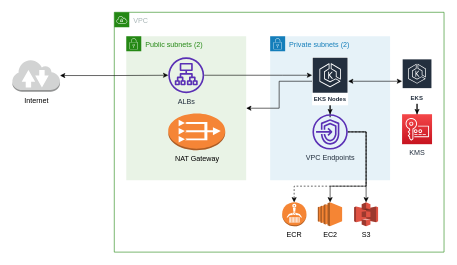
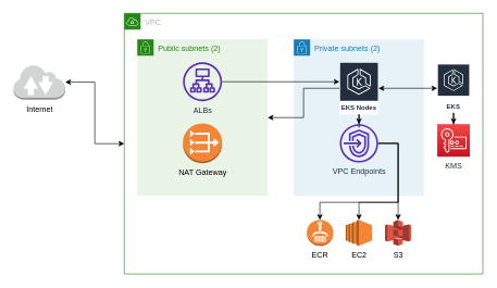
  <mxCell id="0" />
  <mxCell id="1" parent="0" />
  <mxCell id="2" value="Private subnets (2)" style="points=[[0,0],[0.25,0],[0.5,0],[0.75,0],[1,0],[1,0.25],[1,0.5],[1,0.75],[1,1],[0.75,1],[0.5,1],[0.25,1],[0,1],[0,0.75],[0,0.5],[0,0.25]];outlineConnect=0;gradientColor=none;html=1;whiteSpace=wrap;fontSize=12;fontStyle=0;shape=mxgraph.aws4.group;grIcon=mxgraph.aws4.group_security_group;grStroke=0;strokeColor=#147EBA;fillColor=#E6F2F8;verticalAlign=top;align=left;spacingLeft=30;fontColor=#147EBA;dashed=0;" parent="1" vertex="1"><mxGeometry x="450" y="60" width="200" height="240" as="geometry" /></mxCell>
  <mxCell id="3" value="VPC" style="points=[[0,0],[0.25,0],[0.5,0],[0.75,0],[1,0],[1,0.25],[1,0.5],[1,0.75],[1,1],[0.75,1],[0.5,1],[0.25,1],[0,1],[0,0.75],[0,0.5],[0,0.25]];outlineConnect=0;gradientColor=none;html=1;whiteSpace=wrap;fontSize=12;fontStyle=0;shape=mxgraph.aws4.group;grIcon=mxgraph.aws4.group_vpc;strokeColor=#248814;fillColor=none;verticalAlign=top;align=left;spacingLeft=30;fontColor=#AAB7B8;dashed=0;" parent="1" vertex="1"><mxGeometry x="190" y="20" width="550" height="400" as="geometry" /></mxCell>
  <mxCell id="4" value="Public subnets (2)" style="points=[[0,0],[0.25,0],[0.5,0],[0.75,0],[1,0],[1,0.25],[1,0.5],[1,0.75],[1,1],[0.75,1],[0.5,1],[0.25,1],[0,1],[0,0.75],[0,0.5],[0,0.25]];outlineConnect=0;gradientColor=none;html=1;whiteSpace=wrap;fontSize=12;fontStyle=0;shape=mxgraph.aws4.group;grIcon=mxgraph.aws4.group_security_group;grStroke=0;strokeColor=#248814;fillColor=#E9F3E6;verticalAlign=top;align=left;spacingLeft=30;fontColor=#248814;dashed=0;" parent="1" vertex="1"><mxGeometry x="210" y="60" width="200" height="240" as="geometry" /></mxCell>
  <mxCell id="5" value="" style="edgeStyle=orthogonalEdgeStyle;rounded=0;orthogonalLoop=1;jettySize=auto;html=1;" parent="1" source="6" target="11" edge="1"><mxGeometry relative="1" as="geometry"><mxPoint x="420.001" y="125" as="targetPoint" /><Array as="points"><mxPoint x="470" y="125" /><mxPoint x="470" y="125" /></Array></mxGeometry></mxCell>
  <mxCell id="6" value="ALBs" style="outlineConnect=0;fontColor=#232F3E;gradientColor=none;fillColor=#5A30B5;strokeColor=none;dashed=0;verticalLabelPosition=bottom;verticalAlign=top;align=center;html=1;fontSize=12;fontStyle=0;aspect=fixed;pointerEvents=1;shape=mxgraph.aws4.application_load_balancer;" parent="1" vertex="1"><mxGeometry x="280" y="95" width="60" height="60" as="geometry" /></mxCell>
- <mxCell id="7" value="NAT Gateway" style="outlineConnect=0;dashed=0;verticalLabelPosition=bottom;verticalAlign=top;align=center;html=1;shape=mxgraph.aws3.vpc_nat_gateway;fillColor=#F58536;gradientColor=none;" parent="1" vertex="1"><mxGeometry x="280" y="189" width="95" height="61" as="geometry" /></mxCell>
+ <mxCell id="7" value="NAT Gateway" style="outlineConnect=0;dashed=0;verticalLabelPosition=bottom;verticalAlign=top;align=center;html=1;shape=mxgraph.aws3.vpc_nat_gateway;fillColor=#F58536;gradientColor=none;" parent="1" vertex="1"><mxGeometry x="280" y="189" width="60" height="61" as="geometry" /></mxCell>
  <mxCell id="8" value="" style="edgeStyle=orthogonalEdgeStyle;rounded=0;orthogonalLoop=1;jettySize=auto;html=1;startArrow=classic;startFill=1;" parent="1" source="11" target="20" edge="1"><mxGeometry relative="1" as="geometry" /></mxCell>
  <mxCell id="9" style="edgeStyle=orthogonalEdgeStyle;rounded=0;orthogonalLoop=1;jettySize=auto;html=1;" parent="1" source="11" target="4" edge="1"><mxGeometry relative="1" as="geometry" /></mxCell>
  <mxCell id="10" style="edgeStyle=orthogonalEdgeStyle;rounded=0;orthogonalLoop=1;jettySize=auto;html=1;" parent="1" source="11" target="15" edge="1"><mxGeometry relative="1" as="geometry" /></mxCell>
  <mxCell id="11" value="EKS Nodes" style="outlineConnect=0;fontColor=#232F3E;gradientColor=none;strokeColor=#ffffff;fillColor=#232F3E;dashed=0;verticalLabelPosition=middle;verticalAlign=bottom;align=center;html=1;whiteSpace=wrap;fontSize=10;fontStyle=1;spacing=3;shape=mxgraph.aws4.productIcon;prIcon=mxgraph.aws4.eks;" parent="1" vertex="1"><mxGeometry x="520" y="95" width="60" height="80" as="geometry" /></mxCell>
- <mxCell id="12" style="edgeStyle=orthogonalEdgeStyle;rounded=0;orthogonalLoop=1;jettySize=auto;html=1;dashed=1;" parent="1" source="15" target="16" edge="1"><mxGeometry relative="1" as="geometry"><Array as="points"><mxPoint x="610" y="220" /><mxPoint x="610" y="310" /><mxPoint x="490" y="310" /></Array></mxGeometry></mxCell>
+ <mxCell id="12" style="edgeStyle=orthogonalEdgeStyle;rounded=0;orthogonalLoop=1;jettySize=auto;html=1;" parent="1" source="15" target="16" edge="1"><mxGeometry relative="1" as="geometry"><Array as="points"><mxPoint x="610" y="220" /><mxPoint x="610" y="310" /><mxPoint x="490" y="310" /></Array></mxGeometry></mxCell>
  <mxCell id="13" value="" style="edgeStyle=orthogonalEdgeStyle;rounded=0;orthogonalLoop=1;jettySize=auto;html=1;" parent="1" source="15" target="17" edge="1"><mxGeometry relative="1" as="geometry"><Array as="points"><mxPoint x="610" y="220" /><mxPoint x="610" y="310" /><mxPoint x="550" y="310" /></Array></mxGeometry></mxCell>
  <mxCell id="14" value="" style="edgeStyle=orthogonalEdgeStyle;rounded=0;orthogonalLoop=1;jettySize=auto;html=1;entryX=0.5;entryY=0;entryDx=0;entryDy=0;entryPerimeter=0;" parent="1" source="15" target="18" edge="1"><mxGeometry relative="1" as="geometry"><Array as="points"><mxPoint x="610" y="220" /></Array></mxGeometry></mxCell>
  <mxCell id="15" value="VPC Endpoints" style="outlineConnect=0;fontColor=#232F3E;gradientColor=none;fillColor=#5A30B5;strokeColor=none;dashed=0;verticalLabelPosition=bottom;verticalAlign=top;align=center;html=1;fontSize=12;fontStyle=0;aspect=fixed;pointerEvents=1;shape=mxgraph.aws4.endpoints;" parent="1" vertex="1"><mxGeometry x="520.5" y="190" width="59" height="59" as="geometry" /></mxCell>
  <mxCell id="16" value="ECR" style="outlineConnect=0;dashed=0;verticalLabelPosition=bottom;verticalAlign=top;align=center;html=1;shape=mxgraph.aws3.ecr;fillColor=#F58534;gradientColor=none;" parent="1" vertex="1"><mxGeometry x="470" y="337" width="40.5" height="40" as="geometry" /></mxCell>
  <mxCell id="17" value="EC2" style="outlineConnect=0;dashed=0;verticalLabelPosition=bottom;verticalAlign=top;align=center;html=1;shape=mxgraph.aws3.ec2;fillColor=#F58534;gradientColor=none;" parent="1" vertex="1"><mxGeometry x="529.5" y="337" width="40.5" height="40" as="geometry" /></mxCell>
  <mxCell id="18" value="S3" style="outlineConnect=0;dashed=0;verticalLabelPosition=bottom;verticalAlign=top;align=center;html=1;shape=mxgraph.aws3.s3;fillColor=#E05243;gradientColor=none;" parent="1" vertex="1"><mxGeometry x="590" y="337" width="40" height="40" as="geometry" /></mxCell>
  <mxCell id="19" value="" style="edgeStyle=orthogonalEdgeStyle;rounded=0;orthogonalLoop=1;jettySize=auto;html=1;" edge="1" parent="1" source="20" target="23"><mxGeometry relative="1" as="geometry" /></mxCell>
  <mxCell id="20" value="EKS" style="outlineConnect=0;fontColor=#232F3E;gradientColor=none;strokeColor=#ffffff;fillColor=#232F3E;dashed=0;verticalLabelPosition=middle;verticalAlign=bottom;align=center;html=1;whiteSpace=wrap;fontSize=10;fontStyle=1;spacing=3;shape=mxgraph.aws4.productIcon;prIcon=mxgraph.aws4.eks;" parent="1" vertex="1"><mxGeometry x="670" y="97.5" width="50" height="75" as="geometry" /></mxCell>
- <mxCell id="21" style="edgeStyle=orthogonalEdgeStyle;rounded=0;orthogonalLoop=1;jettySize=auto;html=1;startArrow=classic;startFill=1;" parent="1" source="22" target="6" edge="1"><mxGeometry relative="1" as="geometry" /></mxCell>
+ <mxCell id="21" style="edgeStyle=orthogonalEdgeStyle;rounded=0;orthogonalLoop=1;jettySize=auto;html=1;startArrow=classic;startFill=1;" parent="1" source="22" target="3" edge="1"><mxGeometry relative="1" as="geometry" /></mxCell>
  <mxCell id="22" value="Internet" style="outlineConnect=0;dashed=0;verticalLabelPosition=bottom;verticalAlign=top;align=center;html=1;shape=mxgraph.aws3.internet_2;fillColor=#D2D3D3;gradientColor=none;" parent="1" vertex="1"><mxGeometry x="20" y="98.5" width="79.5" height="54" as="geometry" /></mxCell>
  <mxCell id="23" value="KMS" style="outlineConnect=0;fontColor=#232F3E;gradientColor=#F54749;gradientDirection=north;fillColor=#C7131F;strokeColor=#ffffff;dashed=0;verticalLabelPosition=bottom;verticalAlign=top;align=center;html=1;fontSize=12;fontStyle=0;aspect=fixed;shape=mxgraph.aws4.resourceIcon;resIcon=mxgraph.aws4.key_management_service;" vertex="1" parent="1"><mxGeometry x="670" y="190" width="50" height="50" as="geometry" /></mxCell>
